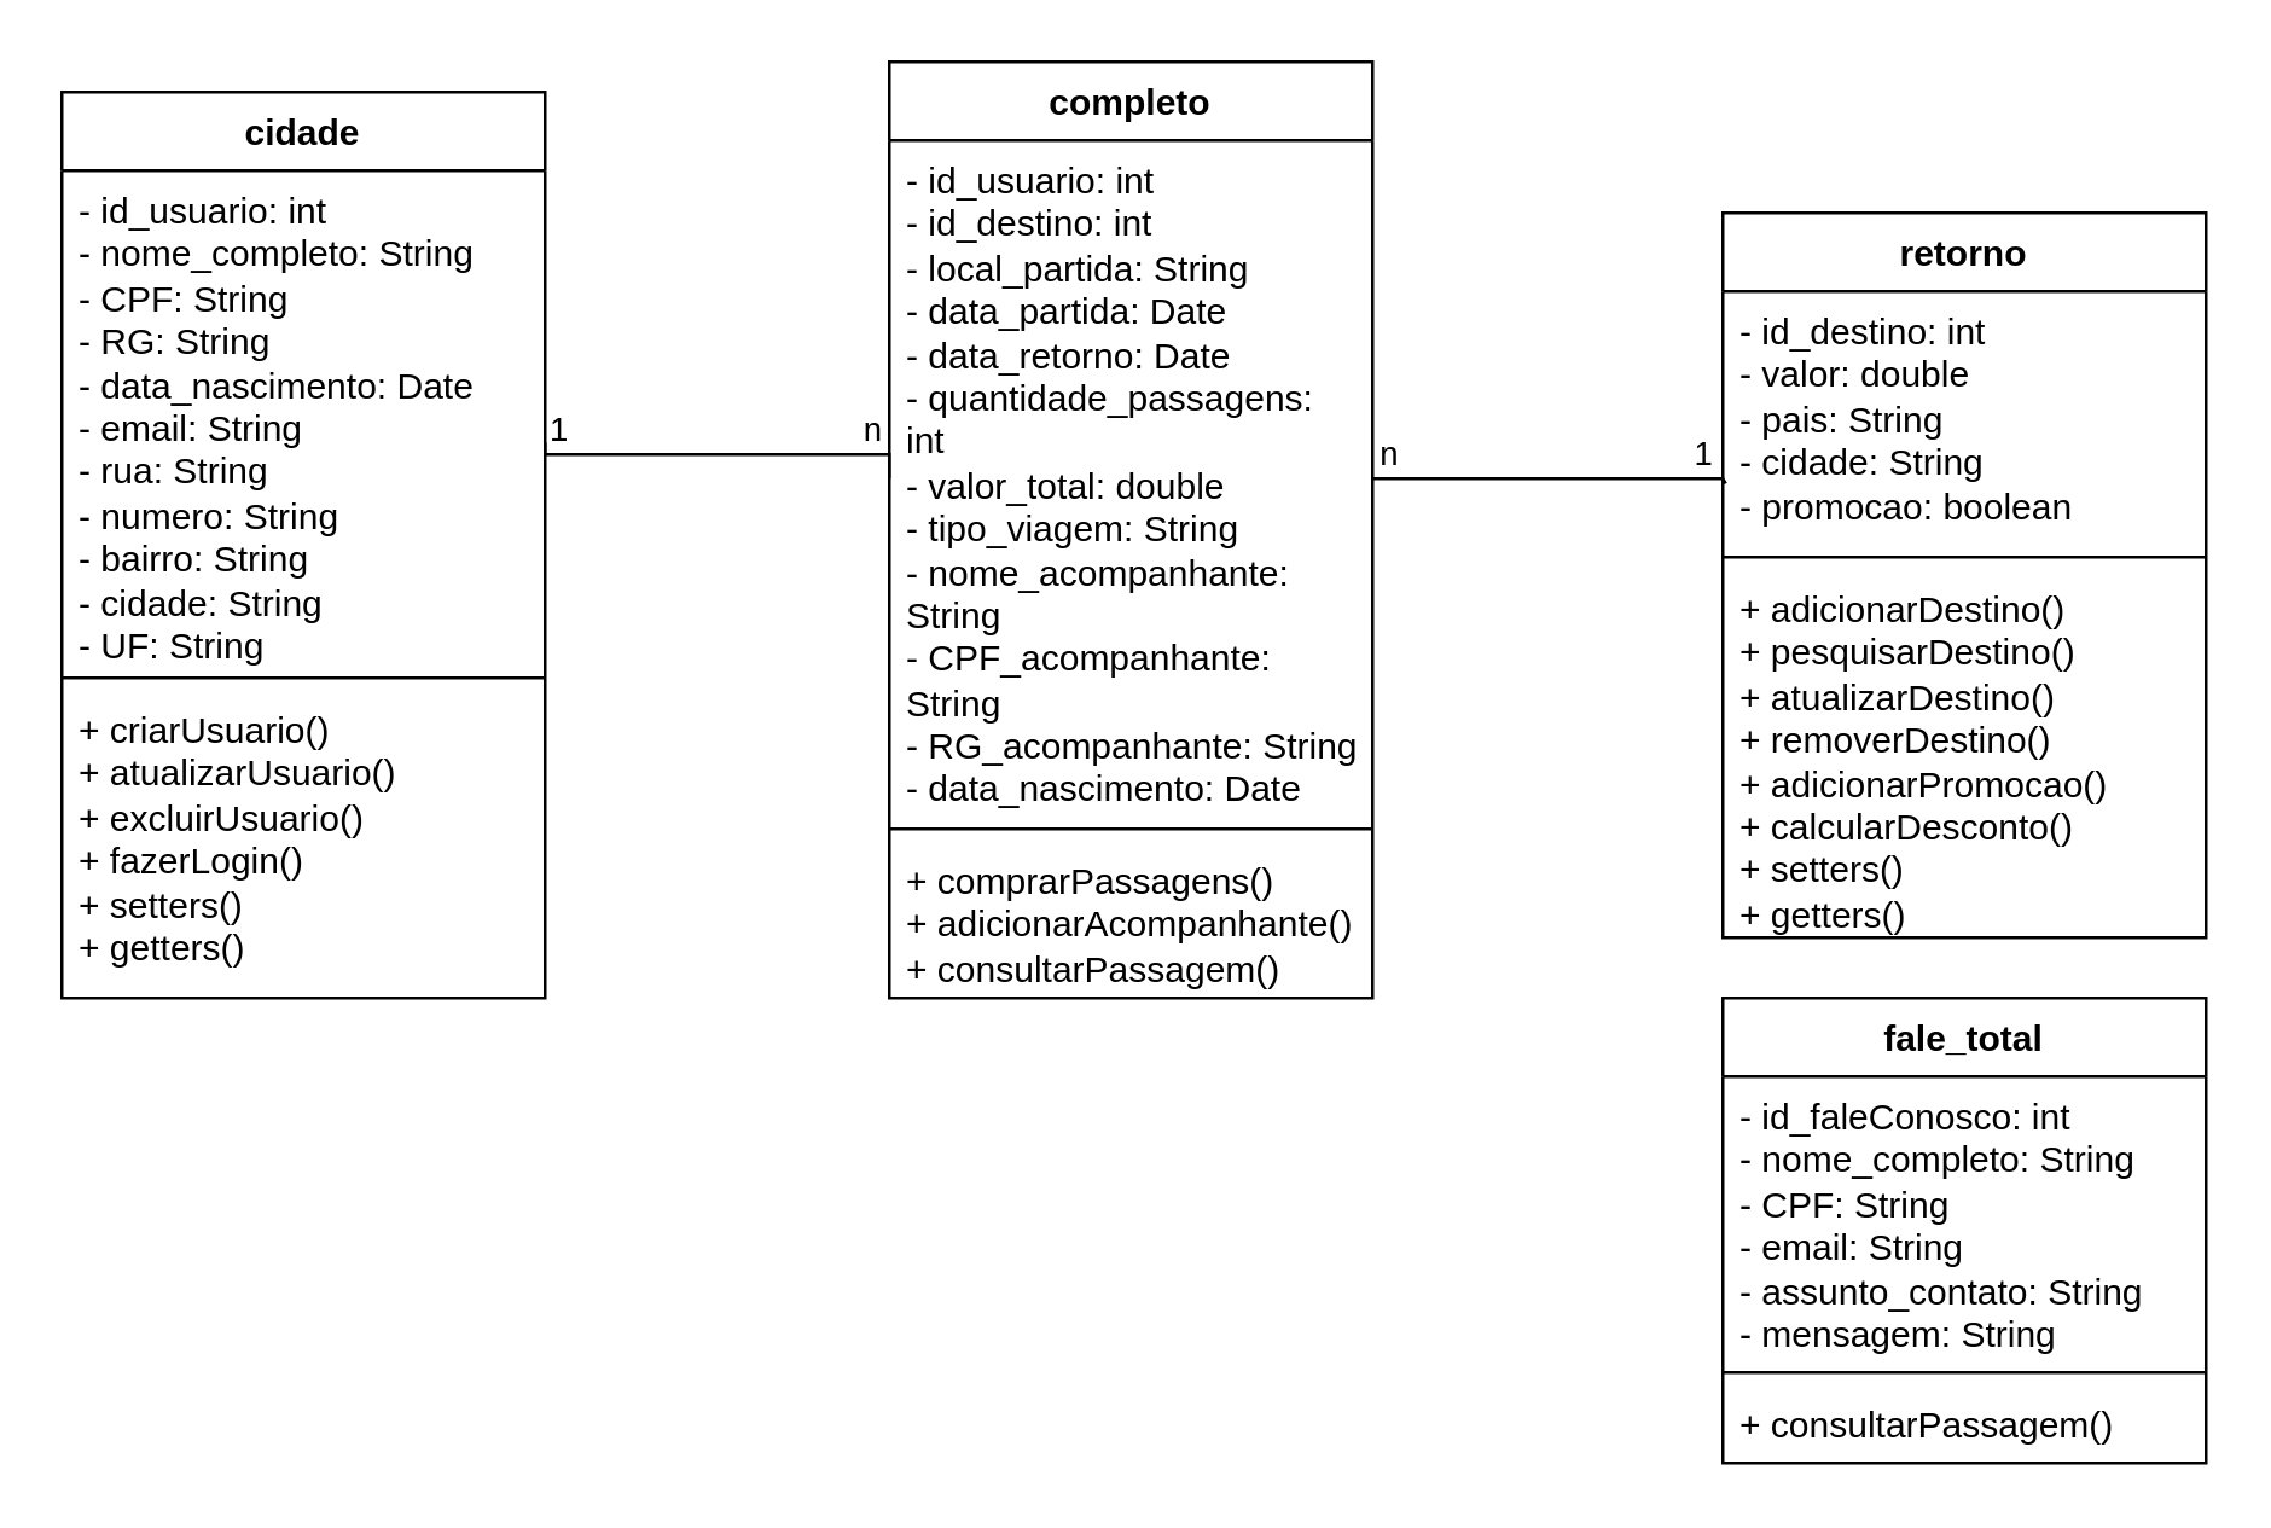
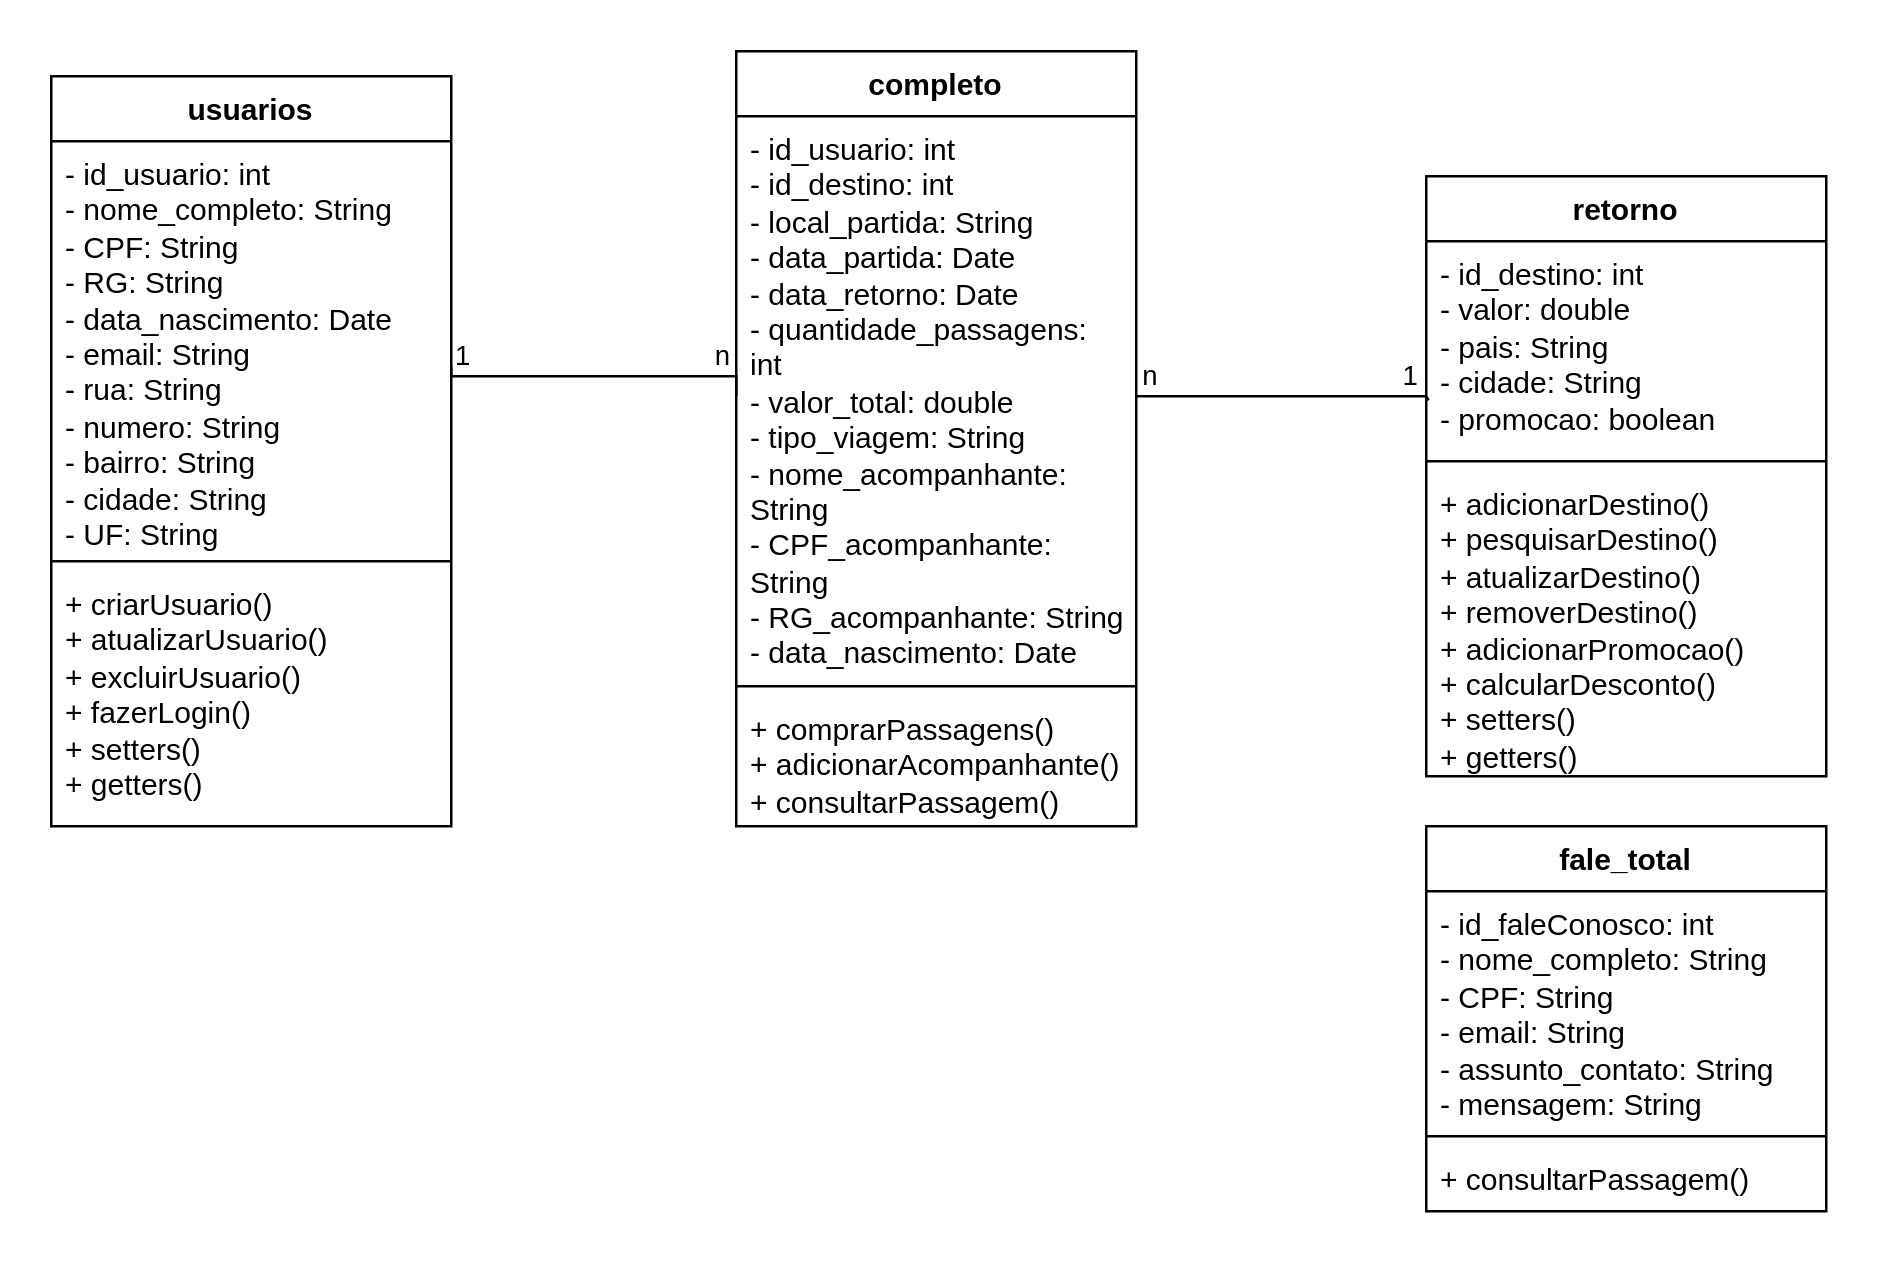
  <mxCell id="0" />
  <mxCell id="1" parent="0" />
- <mxCell id="2" value="cidade" style="swimlane;fontStyle=1;align=center;verticalAlign=top;childLayout=stackLayout;horizontal=1;startSize=26;horizontalStack=0;resizeParent=1;resizeParentMax=0;resizeLast=0;collapsible=1;marginBottom=0;whiteSpace=wrap;html=1;" parent="1" vertex="1"><mxGeometry x="20" y="30" width="160" height="300" as="geometry" /></mxCell>
+ <mxCell id="2" value="usuarios" style="swimlane;fontStyle=1;align=center;verticalAlign=top;childLayout=stackLayout;horizontal=1;startSize=26;horizontalStack=0;resizeParent=1;resizeParentMax=0;resizeLast=0;collapsible=1;marginBottom=0;whiteSpace=wrap;html=1;" parent="1" vertex="1"><mxGeometry x="20" y="30" width="160" height="300" as="geometry" /></mxCell>
  <mxCell id="3" value="- id_usuario: int&lt;br&gt;- nome_completo: String&lt;br&gt;- CPF: String&lt;br&gt;- RG: String&lt;br&gt;- data_nascimento: Date&lt;br&gt;- email: String&lt;br&gt;- rua: String&lt;br&gt;- numero: String&lt;br&gt;- bairro: String&lt;br&gt;- cidade: String&lt;br&gt;- UF: String" style="text;strokeColor=none;fillColor=none;align=left;verticalAlign=top;spacingLeft=4;spacingRight=4;overflow=hidden;rotatable=0;points=[[0,0.5],[1,0.5]];portConstraint=eastwest;whiteSpace=wrap;html=1;" parent="2" vertex="1"><mxGeometry y="26" width="160" height="164" as="geometry" /></mxCell>
  <mxCell id="4" value="" style="line;strokeWidth=1;fillColor=none;align=left;verticalAlign=middle;spacingTop=-1;spacingLeft=3;spacingRight=3;rotatable=0;labelPosition=right;points=[];portConstraint=eastwest;strokeColor=inherit;" parent="2" vertex="1"><mxGeometry y="190" width="160" height="8" as="geometry" /></mxCell>
  <mxCell id="5" value="+ criarUsuario()&lt;br&gt;+ atualizarUsuario()&lt;br&gt;+ excluirUsuario()&lt;br&gt;+ fazerLogin()&lt;br&gt;+ setters()&lt;br&gt;+ getters()" style="text;strokeColor=none;fillColor=none;align=left;verticalAlign=top;spacingLeft=4;spacingRight=4;overflow=hidden;rotatable=0;points=[[0,0.5],[1,0.5]];portConstraint=eastwest;whiteSpace=wrap;html=1;" parent="2" vertex="1"><mxGeometry y="198" width="160" height="102" as="geometry" /></mxCell>
  <mxCell id="6" value="completo&lt;br&gt;" style="swimlane;fontStyle=1;align=center;verticalAlign=top;childLayout=stackLayout;horizontal=1;startSize=26;horizontalStack=0;resizeParent=1;resizeParentMax=0;resizeLast=0;collapsible=1;marginBottom=0;whiteSpace=wrap;html=1;" parent="1" vertex="1"><mxGeometry x="294" y="20" width="160" height="310" as="geometry"><mxRectangle x="334" y="60" width="100" height="30" as="alternateBounds" /></mxGeometry></mxCell>
  <mxCell id="7" value="- id_usuario: int&lt;br&gt;- id_destino: int&lt;br&gt;- local_partida: String&lt;br&gt;- data_partida: Date&lt;br&gt;- data_retorno: Date&lt;br&gt;- quantidade_passagens: int&lt;br&gt;- valor_total: double&lt;br&gt;- tipo_viagem: String&lt;br&gt;- nome_acompanhante: String&lt;br&gt;- CPF_acompanhante: String&lt;br&gt;- RG_acompanhante: String&lt;br&gt;- data_nascimento: Date&lt;br&gt;" style="text;strokeColor=none;fillColor=none;align=left;verticalAlign=top;spacingLeft=4;spacingRight=4;overflow=hidden;rotatable=0;points=[[0,0.5],[1,0.5]];portConstraint=eastwest;whiteSpace=wrap;html=1;" parent="6" vertex="1"><mxGeometry y="26" width="160" height="224" as="geometry" /></mxCell>
  <mxCell id="8" value="" style="line;strokeWidth=1;fillColor=none;align=left;verticalAlign=middle;spacingTop=-1;spacingLeft=3;spacingRight=3;rotatable=0;labelPosition=right;points=[];portConstraint=eastwest;strokeColor=inherit;" parent="6" vertex="1"><mxGeometry y="250" width="160" height="8" as="geometry" /></mxCell>
  <mxCell id="9" value="+ comprarPassagens()&lt;br&gt;+ adicionarAcompanhante()&lt;br&gt;+ consultarPassagem()" style="text;strokeColor=none;fillColor=none;align=left;verticalAlign=top;spacingLeft=4;spacingRight=4;overflow=hidden;rotatable=0;points=[[0,0.5],[1,0.5]];portConstraint=eastwest;whiteSpace=wrap;html=1;" parent="6" vertex="1"><mxGeometry y="258" width="160" height="52" as="geometry" /></mxCell>
  <mxCell id="10" value="retorno&lt;br&gt;" style="swimlane;fontStyle=1;align=center;verticalAlign=top;childLayout=stackLayout;horizontal=1;startSize=26;horizontalStack=0;resizeParent=1;resizeParentMax=0;resizeLast=0;collapsible=1;marginBottom=0;whiteSpace=wrap;html=1;" parent="1" vertex="1"><mxGeometry x="570" y="70" width="160" height="240" as="geometry" /></mxCell>
  <mxCell id="11" value="- id_destino: int&lt;br&gt;- valor: double&lt;br&gt;- pais: String&lt;br&gt;- cidade: String&lt;br&gt;- promocao: boolean" style="text;strokeColor=none;fillColor=none;align=left;verticalAlign=top;spacingLeft=4;spacingRight=4;overflow=hidden;rotatable=0;points=[[0,0.5],[1,0.5]];portConstraint=eastwest;whiteSpace=wrap;html=1;" parent="10" vertex="1"><mxGeometry y="26" width="160" height="84" as="geometry" /></mxCell>
  <mxCell id="12" value="" style="line;strokeWidth=1;fillColor=none;align=left;verticalAlign=middle;spacingTop=-1;spacingLeft=3;spacingRight=3;rotatable=0;labelPosition=right;points=[];portConstraint=eastwest;strokeColor=inherit;" parent="10" vertex="1"><mxGeometry y="110" width="160" height="8" as="geometry" /></mxCell>
  <mxCell id="13" value="+ adicionarDestino()&lt;br&gt;+ pesquisarDestino()&lt;br&gt;+ atualizarDestino()&lt;br&gt;+ removerDestino()&lt;br&gt;+ adicionarPromocao()&lt;br&gt;+ calcularDesconto()&lt;br&gt;+ setters()&lt;br&gt;+ getters()" style="text;strokeColor=none;fillColor=none;align=left;verticalAlign=top;spacingLeft=4;spacingRight=4;overflow=hidden;rotatable=0;points=[[0,0.5],[1,0.5]];portConstraint=eastwest;whiteSpace=wrap;html=1;" parent="10" vertex="1"><mxGeometry y="118" width="160" height="122" as="geometry" /></mxCell>
  <mxCell id="14" value="fale_total" style="swimlane;fontStyle=1;align=center;verticalAlign=top;childLayout=stackLayout;horizontal=1;startSize=26;horizontalStack=0;resizeParent=1;resizeParentMax=0;resizeLast=0;collapsible=1;marginBottom=0;whiteSpace=wrap;html=1;" parent="1" vertex="1"><mxGeometry x="570" y="330" width="160" height="154" as="geometry" /></mxCell>
  <mxCell id="15" value="- id_faleConosco: int&lt;br&gt;- nome_completo: String&lt;br&gt;- CPF: String&lt;br&gt;- email: String&lt;br&gt;- assunto_contato: String&lt;br&gt;- mensagem: String" style="text;strokeColor=none;fillColor=none;align=left;verticalAlign=top;spacingLeft=4;spacingRight=4;overflow=hidden;rotatable=0;points=[[0,0.5],[1,0.5]];portConstraint=eastwest;whiteSpace=wrap;html=1;" parent="14" vertex="1"><mxGeometry y="26" width="160" height="94" as="geometry" /></mxCell>
  <mxCell id="16" value="" style="line;strokeWidth=1;fillColor=none;align=left;verticalAlign=middle;spacingTop=-1;spacingLeft=3;spacingRight=3;rotatable=0;labelPosition=right;points=[];portConstraint=eastwest;strokeColor=inherit;" parent="14" vertex="1"><mxGeometry y="120" width="160" height="8" as="geometry" /></mxCell>
  <mxCell id="17" value="+ consultarPassagem()" style="text;strokeColor=none;fillColor=none;align=left;verticalAlign=top;spacingLeft=4;spacingRight=4;overflow=hidden;rotatable=0;points=[[0,0.5],[1,0.5]];portConstraint=eastwest;whiteSpace=wrap;html=1;" parent="14" vertex="1"><mxGeometry y="128" width="160" height="26" as="geometry" /></mxCell>
  <mxCell id="18" value="" style="endArrow=none;html=1;edgeStyle=orthogonalEdgeStyle;rounded=0;exitX=1;exitY=0.549;exitDx=0;exitDy=0;exitPerimeter=0;entryX=0;entryY=0.5;entryDx=0;entryDy=0;" parent="1" source="3" target="7" edge="1"><mxGeometry relative="1" as="geometry"><mxPoint x="190" y="150" as="sourcePoint" /><mxPoint x="350" y="150" as="targetPoint" /><Array as="points"><mxPoint x="180" y="150" /><mxPoint x="294" y="150" /></Array></mxGeometry></mxCell>
  <mxCell id="19" value="1" style="edgeLabel;resizable=0;html=1;align=left;verticalAlign=bottom;" parent="18" connectable="0" vertex="1"><mxGeometry x="-1" relative="1" as="geometry"><mxPoint y="4" as="offset" /></mxGeometry></mxCell>
  <mxCell id="20" value="n" style="edgeLabel;resizable=0;html=1;align=right;verticalAlign=bottom;" parent="18" connectable="0" vertex="1"><mxGeometry x="1" relative="1" as="geometry"><mxPoint x="-2" y="-8" as="offset" /></mxGeometry></mxCell>
  <mxCell id="21" value="" style="endArrow=none;html=1;edgeStyle=orthogonalEdgeStyle;rounded=0;exitX=1;exitY=0.5;exitDx=0;exitDy=0;entryX=0.006;entryY=0.758;entryDx=0;entryDy=0;entryPerimeter=0;" parent="1" source="7" target="11" edge="1"><mxGeometry relative="1" as="geometry"><mxPoint x="456" y="174" as="sourcePoint" /><mxPoint x="540" y="158" as="targetPoint" /><Array as="points"><mxPoint x="570" y="158" /><mxPoint x="570" y="160" /></Array></mxGeometry></mxCell>
  <mxCell id="22" value="1" style="edgeLabel;resizable=0;html=1;align=left;verticalAlign=bottom;" parent="21" connectable="0" vertex="1"><mxGeometry x="-1" relative="1" as="geometry"><mxPoint x="105" as="offset" /></mxGeometry></mxCell>
  <mxCell id="23" value="n" style="edgeLabel;resizable=0;html=1;align=right;verticalAlign=bottom;" parent="21" connectable="0" vertex="1"><mxGeometry x="1" relative="1" as="geometry"><mxPoint x="-108" y="-2" as="offset" /></mxGeometry></mxCell>
